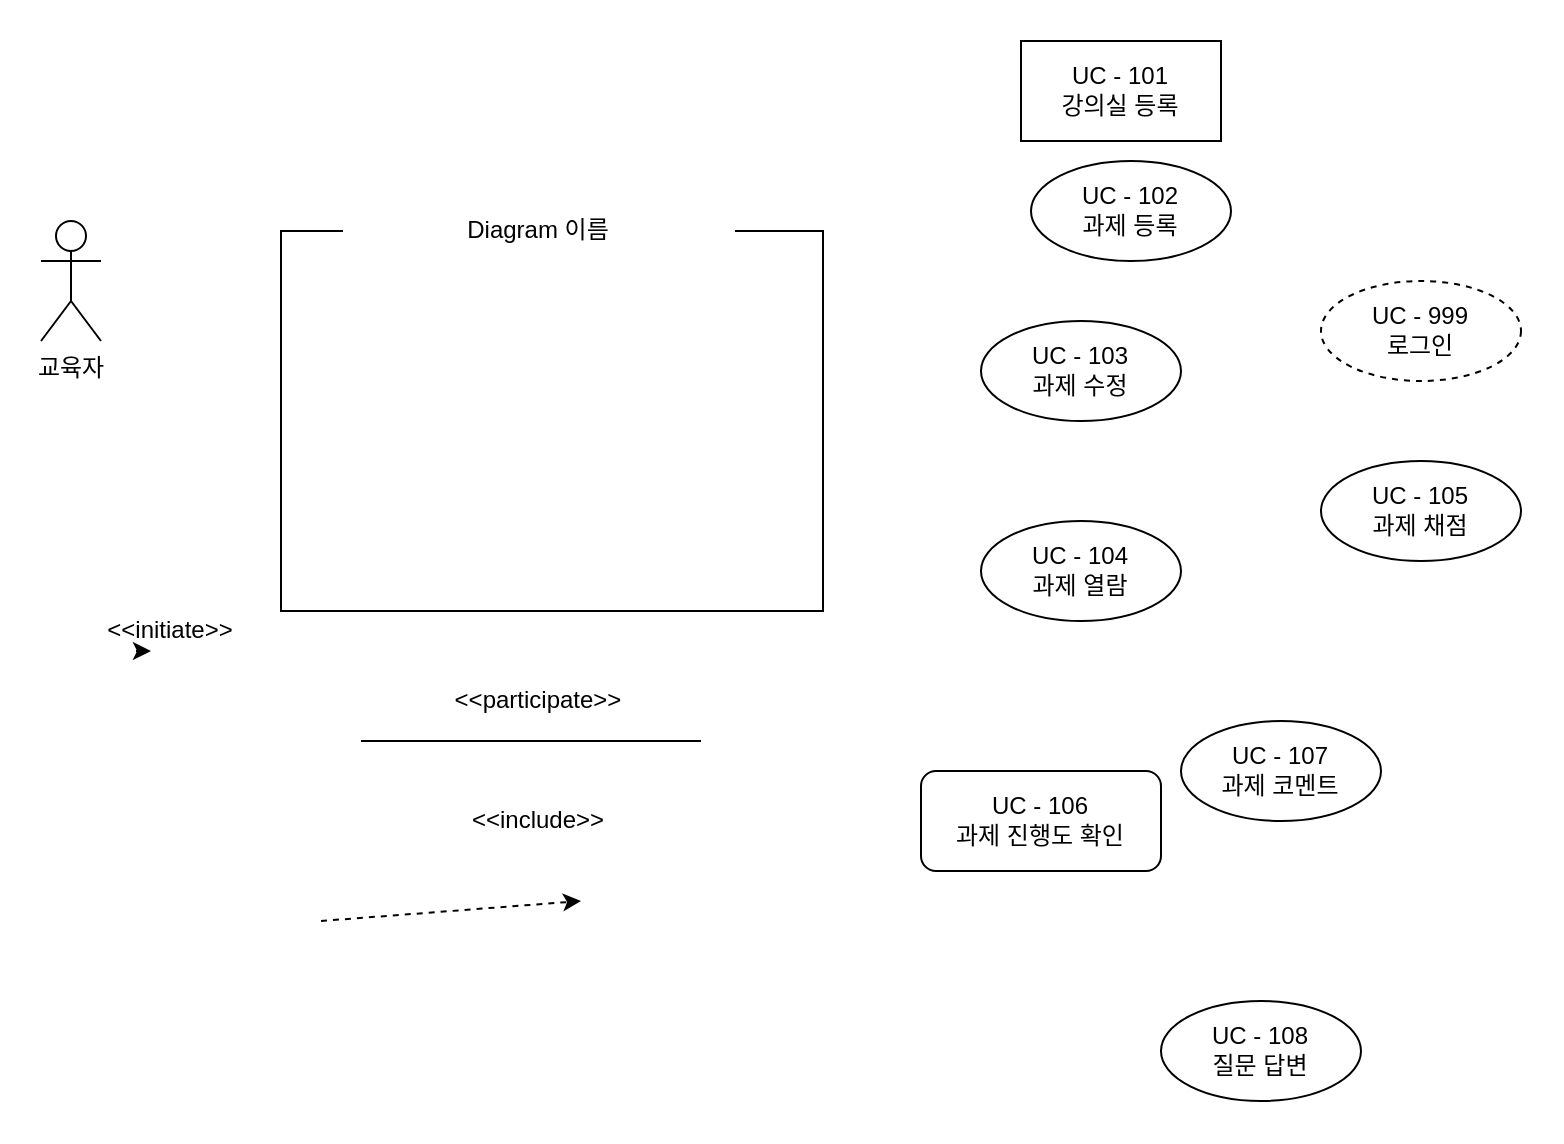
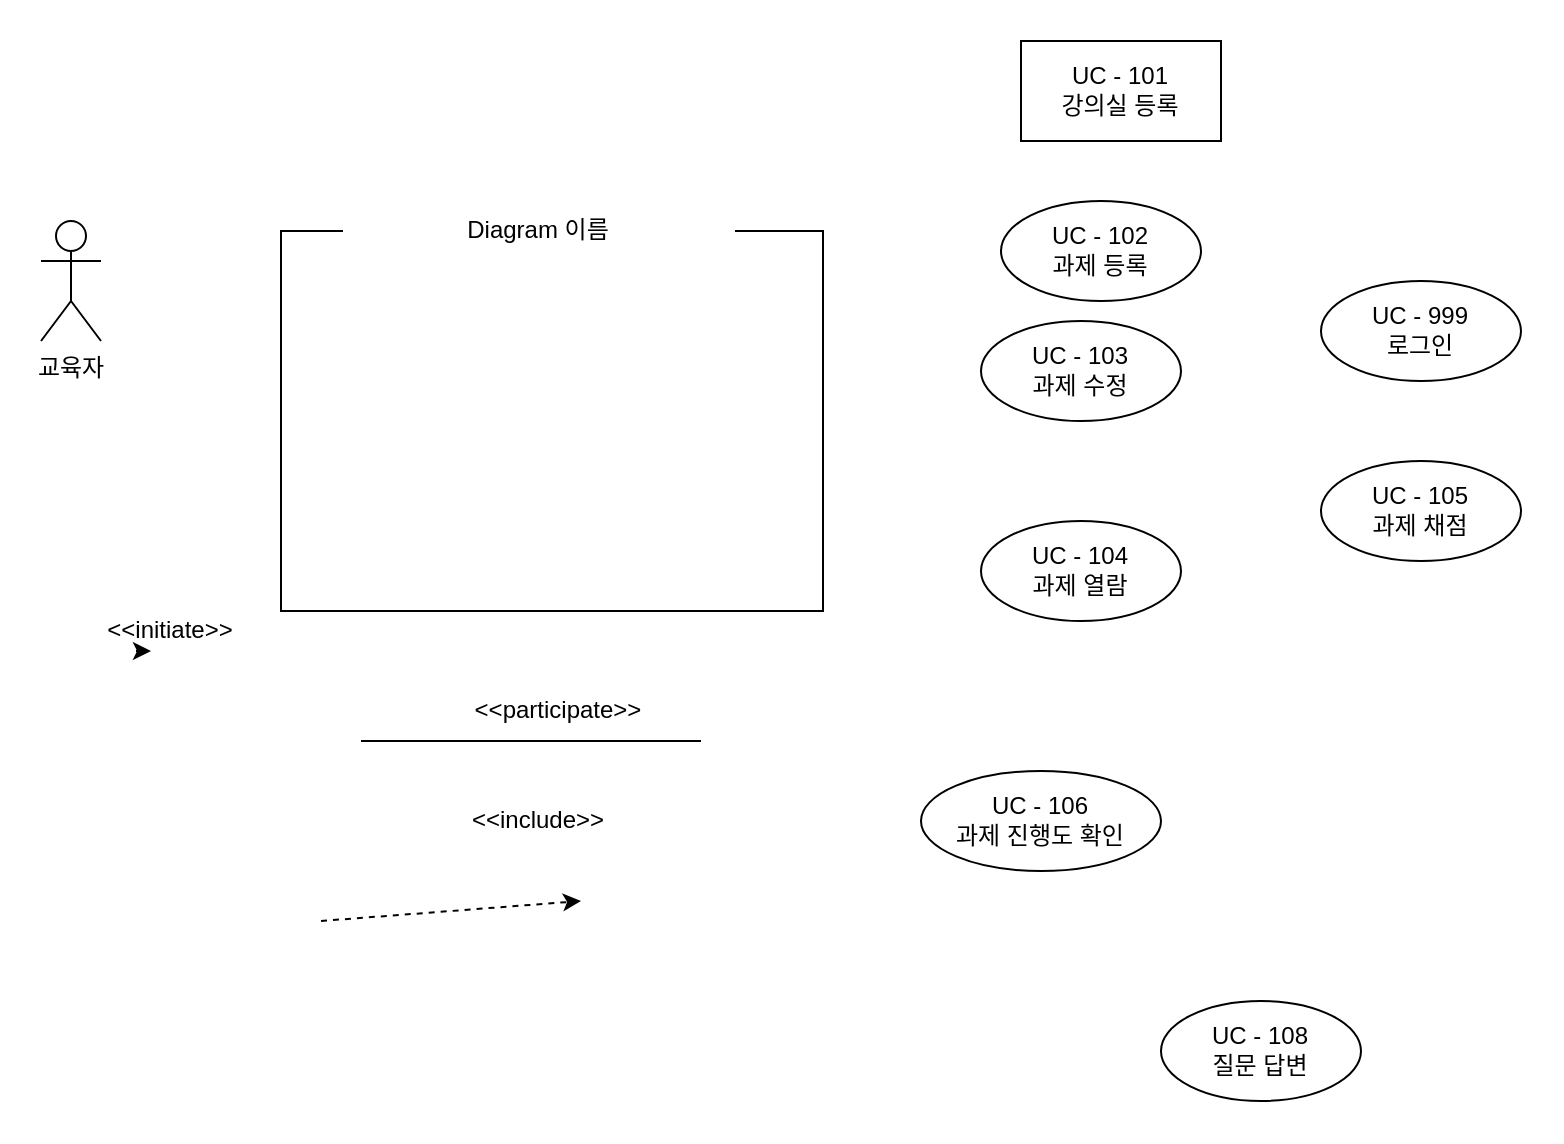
  <mxCell id="0" />
  <mxCell id="1" parent="0" />
  <mxCell id="2" value="UC - 101&lt;br&gt;강의실 등록" style="whiteSpace=wrap;html=1;rounded=0;" vertex="1" parent="1"><mxGeometry x="510" y="20" width="100" height="50" as="geometry" /></mxCell>
- <mxCell id="3" value="UC - 102&lt;br&gt;과제&amp;nbsp;등록" style="ellipse;whiteSpace=wrap;html=1;" vertex="1" parent="1"><mxGeometry x="515" y="80" width="100" height="50" as="geometry" /></mxCell>
+ <mxCell id="3" value="UC - 102&lt;br&gt;과제&amp;nbsp;등록" style="ellipse;whiteSpace=wrap;html=1;" vertex="1" parent="1"><mxGeometry x="500" y="100" width="100" height="50" as="geometry" /></mxCell>
  <mxCell id="4" value="UC - 103&lt;br&gt;과제 수정" style="ellipse;whiteSpace=wrap;html=1;" vertex="1" parent="1"><mxGeometry x="490" y="160" width="100" height="50" as="geometry" /></mxCell>
  <mxCell id="5" value="UC - 104&lt;br&gt;과제 열람" style="ellipse;whiteSpace=wrap;html=1;" vertex="1" parent="1"><mxGeometry x="490" y="260" width="100" height="50" as="geometry" /></mxCell>
- <mxCell id="6" value="UC - 106&lt;br&gt;과제 진행도 확인" style="whiteSpace=wrap;html=1;rounded=1;" vertex="1" parent="1"><mxGeometry x="460" y="385" width="120" height="50" as="geometry" /></mxCell>
- <mxCell id="7" value="UC - 107&lt;br&gt;과제 코멘트" style="ellipse;whiteSpace=wrap;html=1;" vertex="1" parent="1"><mxGeometry x="590" y="360" width="100" height="50" as="geometry" /></mxCell>
+ <mxCell id="6" value="UC - 106&lt;br&gt;과제 진행도 확인" style="ellipse;whiteSpace=wrap;html=1;" vertex="1" parent="1"><mxGeometry x="460" y="385" width="120" height="50" as="geometry" /></mxCell>
  <mxCell id="8" value="UC - 105&lt;br&gt;과제 채점" style="ellipse;whiteSpace=wrap;html=1;" vertex="1" parent="1"><mxGeometry x="660" y="230" width="100" height="50" as="geometry" /></mxCell>
  <mxCell id="9" value="UC - 108&lt;br&gt;질문 답변" style="ellipse;whiteSpace=wrap;html=1;" vertex="1" parent="1"><mxGeometry x="580" y="500" width="100" height="50" as="geometry" /></mxCell>
  <mxCell id="10" value="교육자" style="shape=umlActor;verticalLabelPosition=bottom;verticalAlign=top;html=1;outlineConnect=0;" vertex="1" parent="1"><mxGeometry x="20" y="110" width="30" height="60" as="geometry" /></mxCell>
  <mxCell id="11" value="" style="rounded=0;whiteSpace=wrap;html=1;" vertex="1" parent="1"><mxGeometry x="140" y="115" width="271" height="190" as="geometry" /></mxCell>
  <mxCell id="12" value="Diagram 이름" style="text;html=1;strokeColor=none;align=center;verticalAlign=middle;whiteSpace=wrap;rounded=0;fillColor=#ffffff;" vertex="1" parent="1"><mxGeometry x="171" y="105" width="196" height="20" as="geometry" /></mxCell>
  <mxCell id="13" value="" style="endArrow=none;html=1;" edge="1" parent="1"><mxGeometry width="50" height="50" relative="1" as="geometry"><mxPoint x="180" y="370" as="sourcePoint" /><mxPoint x="350" y="370" as="targetPoint" /></mxGeometry></mxCell>
  <mxCell id="14" value="" style="endArrow=classic;html=1;dashed=1;" edge="1" parent="1"><mxGeometry width="50" height="50" relative="1" as="geometry"><mxPoint x="160" y="460" as="sourcePoint" /><mxPoint x="290" y="450" as="targetPoint" /></mxGeometry></mxCell>
  <mxCell id="15" value="&amp;lt;&amp;lt;include&amp;gt;&amp;gt;" style="text;html=1;strokeColor=none;fillColor=none;align=center;verticalAlign=middle;whiteSpace=wrap;rounded=0;" vertex="1" parent="1"><mxGeometry x="234" y="400" width="70" height="20" as="geometry" /></mxCell>
- <mxCell id="16" value="&amp;lt;&amp;lt;participate&amp;gt;&amp;gt;" style="text;html=1;strokeColor=none;fillColor=none;align=center;verticalAlign=middle;whiteSpace=wrap;rounded=0;" vertex="1" parent="1"><mxGeometry x="234" y="340" width="70" height="20" as="geometry" /></mxCell>
+ <mxCell id="16" value="&amp;lt;&amp;lt;participate&amp;gt;&amp;gt;" style="text;html=1;strokeColor=none;fillColor=none;align=center;verticalAlign=middle;whiteSpace=wrap;rounded=0;" vertex="1" parent="1"><mxGeometry x="244" y="345" width="70" height="20" as="geometry" /></mxCell>
  <mxCell id="17" value="&amp;lt;&amp;lt;initiate&amp;gt;&amp;gt;" style="text;html=1;strokeColor=none;fillColor=none;align=center;verticalAlign=middle;whiteSpace=wrap;rounded=0;" vertex="1" parent="1"><mxGeometry x="50" y="305" width="70" height="20" as="geometry" /></mxCell>
- <mxCell id="18" value="UC - 999&lt;br&gt;로그인" style="ellipse;whiteSpace=wrap;html=1;dashed=1;" vertex="1" parent="1"><mxGeometry x="660" y="140" width="100" height="50" as="geometry" /></mxCell>
+ <mxCell id="18" value="UC - 999&lt;br&gt;로그인" style="ellipse;whiteSpace=wrap;html=1;" vertex="1" parent="1"><mxGeometry x="660" y="140" width="100" height="50" as="geometry" /></mxCell>
  <mxCell id="19" style="edgeStyle=orthogonalEdgeStyle;rounded=0;orthogonalLoop=1;jettySize=auto;html=1;exitX=0.25;exitY=1;exitDx=0;exitDy=0;entryX=0.357;entryY=1;entryDx=0;entryDy=0;entryPerimeter=0;dashed=1;" edge="1" parent="1" source="17" target="17"><mxGeometry relative="1" as="geometry" /></mxCell>
